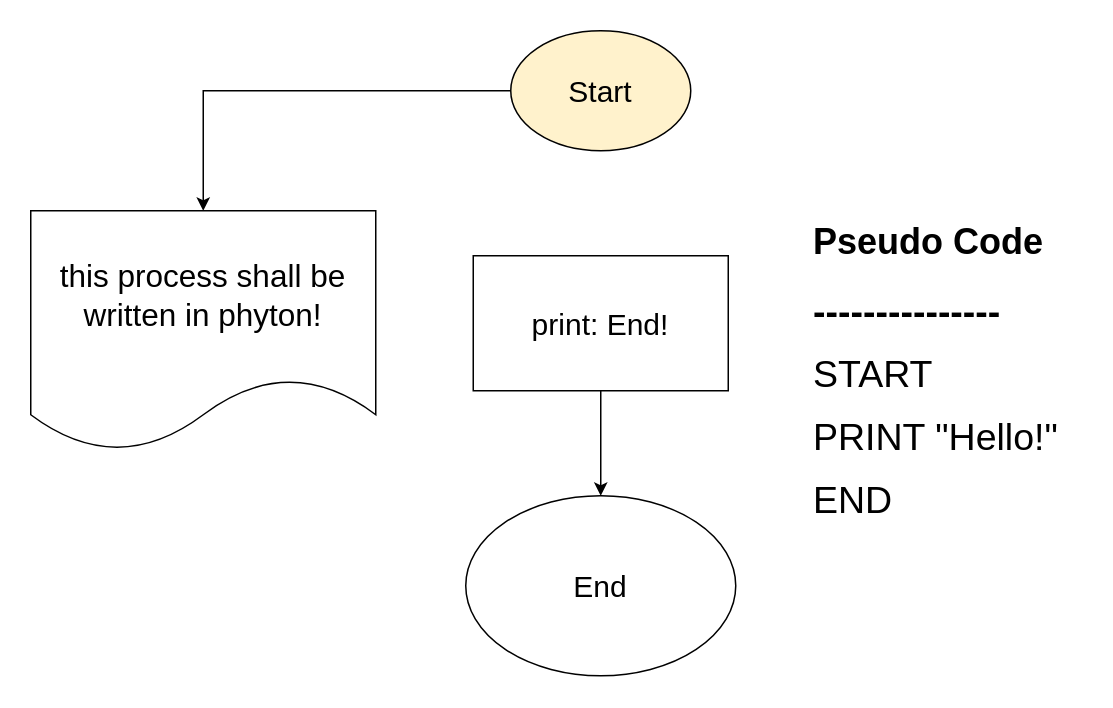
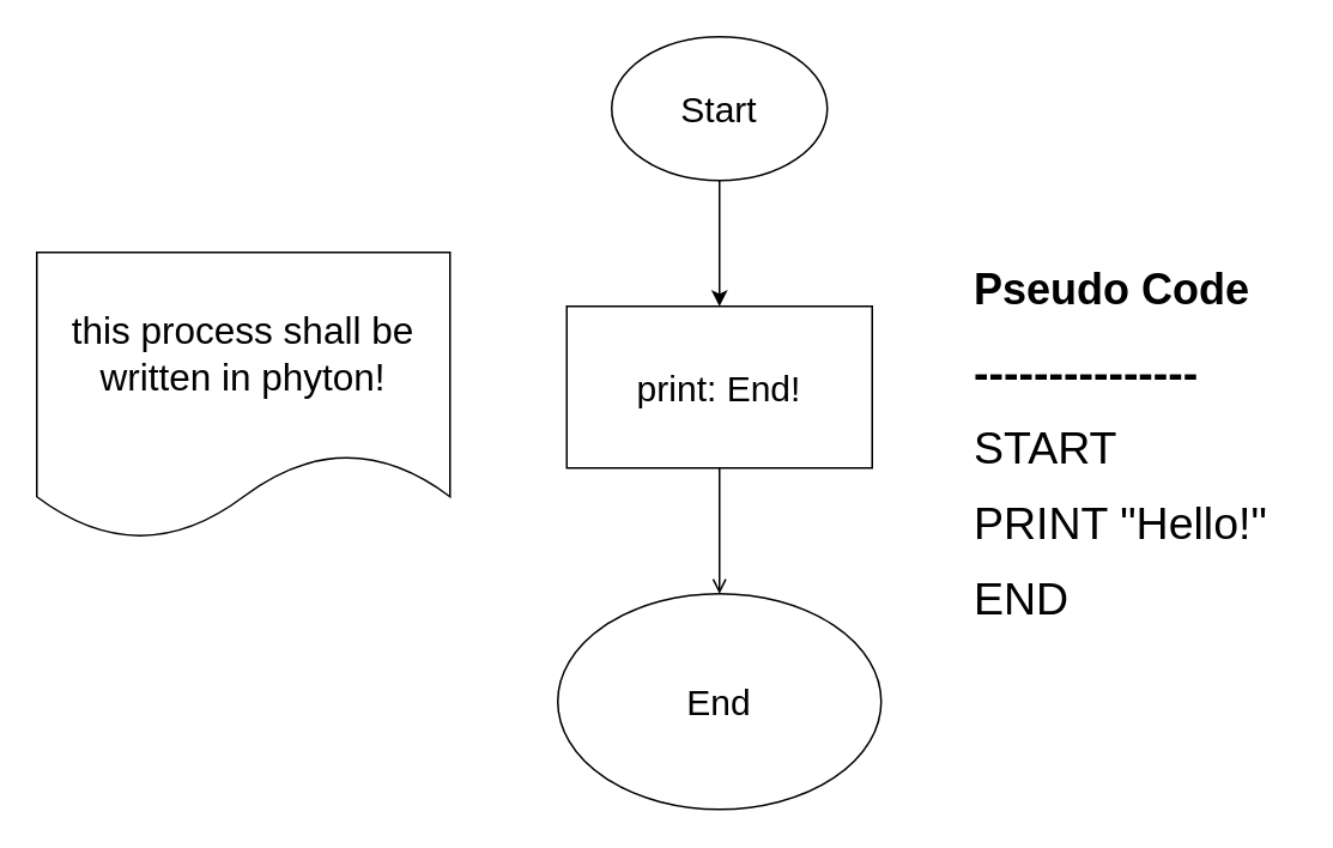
  <mxCell id="0" />
  <mxCell id="1" parent="0" />
- <mxCell id="2" value="" style="edgeStyle=orthogonalEdgeStyle;rounded=0;orthogonalLoop=1;jettySize=auto;html=1;" edge="1" parent="1" source="3" target="7"><mxGeometry relative="1" as="geometry" /></mxCell>
- <mxCell id="3" value="&lt;font style=&quot;font-size: 20px;&quot;&gt;Start&lt;/font&gt;" style="ellipse;whiteSpace=wrap;html=1;fillColor=#fff2cc;" vertex="1" parent="1"><mxGeometry x="340" y="20" width="120" height="80" as="geometry" /></mxCell>
- <mxCell id="4" value="" style="edgeStyle=orthogonalEdgeStyle;rounded=0;orthogonalLoop=1;jettySize=auto;html=1;" edge="1" parent="1" source="5" target="6"><mxGeometry relative="1" as="geometry" /></mxCell>
+ <mxCell id="2" value="" style="edgeStyle=orthogonalEdgeStyle;rounded=0;orthogonalLoop=1;jettySize=auto;html=1;" edge="1" parent="1" source="3" target="5"><mxGeometry relative="1" as="geometry" /></mxCell>
+ <mxCell id="3" value="&lt;font style=&quot;font-size: 20px;&quot;&gt;Start&lt;/font&gt;" style="ellipse;whiteSpace=wrap;html=1;" vertex="1" parent="1"><mxGeometry x="340" y="20" width="120" height="80" as="geometry" /></mxCell>
+ <mxCell id="4" value="" style="edgeStyle=orthogonalEdgeStyle;rounded=0;orthogonalLoop=1;jettySize=auto;html=1;endArrow=open;" edge="1" parent="1" source="5" target="6"><mxGeometry relative="1" as="geometry" /></mxCell>
  <mxCell id="5" value="&lt;font style=&quot;font-size: 20px;&quot;&gt;print: End!&lt;/font&gt;" style="rounded=0;whiteSpace=wrap;html=1;" vertex="1" parent="1"><mxGeometry x="315" y="170" width="170" height="90" as="geometry" /></mxCell>
  <mxCell id="6" value="&lt;font style=&quot;font-size: 20px;&quot;&gt;End&lt;/font&gt;" style="ellipse;whiteSpace=wrap;html=1;" vertex="1" parent="1"><mxGeometry x="310" y="330" width="180" height="120" as="geometry" /></mxCell>
  <mxCell id="7" value="&lt;font style=&quot;font-size: 21px;&quot;&gt;this process shall be written in phyton!&lt;/font&gt;" style="shape=document;whiteSpace=wrap;html=1;boundedLbl=1;" vertex="1" parent="1"><mxGeometry x="20" y="140" width="230" height="160" as="geometry" /></mxCell>
  <mxCell id="8" value="&lt;h1 style=&quot;margin-top: 0px;&quot;&gt;Pseudo Code&lt;/h1&gt;&lt;p&gt;&lt;b&gt;&lt;font style=&quot;font-size: 25px;&quot;&gt;---------------&lt;/font&gt;&lt;/b&gt;&lt;/p&gt;&lt;p&gt;&lt;font style=&quot;font-size: 25px;&quot;&gt;START&lt;/font&gt;&lt;/p&gt;&lt;p&gt;&lt;font style=&quot;font-size: 25px;&quot;&gt;PRINT &quot;Hello!&quot;&lt;/font&gt;&lt;/p&gt;&lt;p&gt;&lt;span style=&quot;font-size: 25px;&quot;&gt;END&lt;/span&gt;&lt;/p&gt;" style="text;html=1;whiteSpace=wrap;overflow=hidden;rounded=0;" vertex="1" parent="1"><mxGeometry x="540" y="140" width="180" height="230" as="geometry" /></mxCell>
